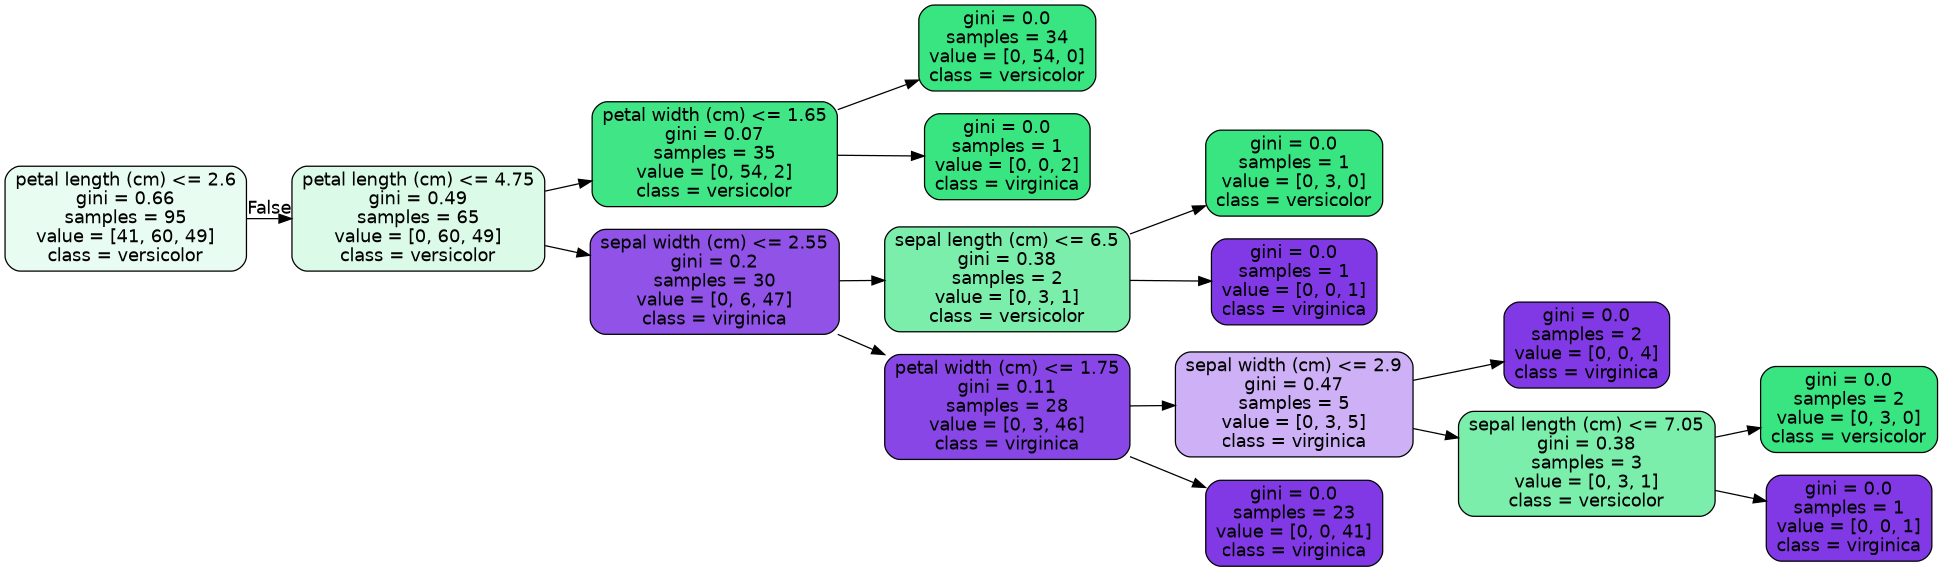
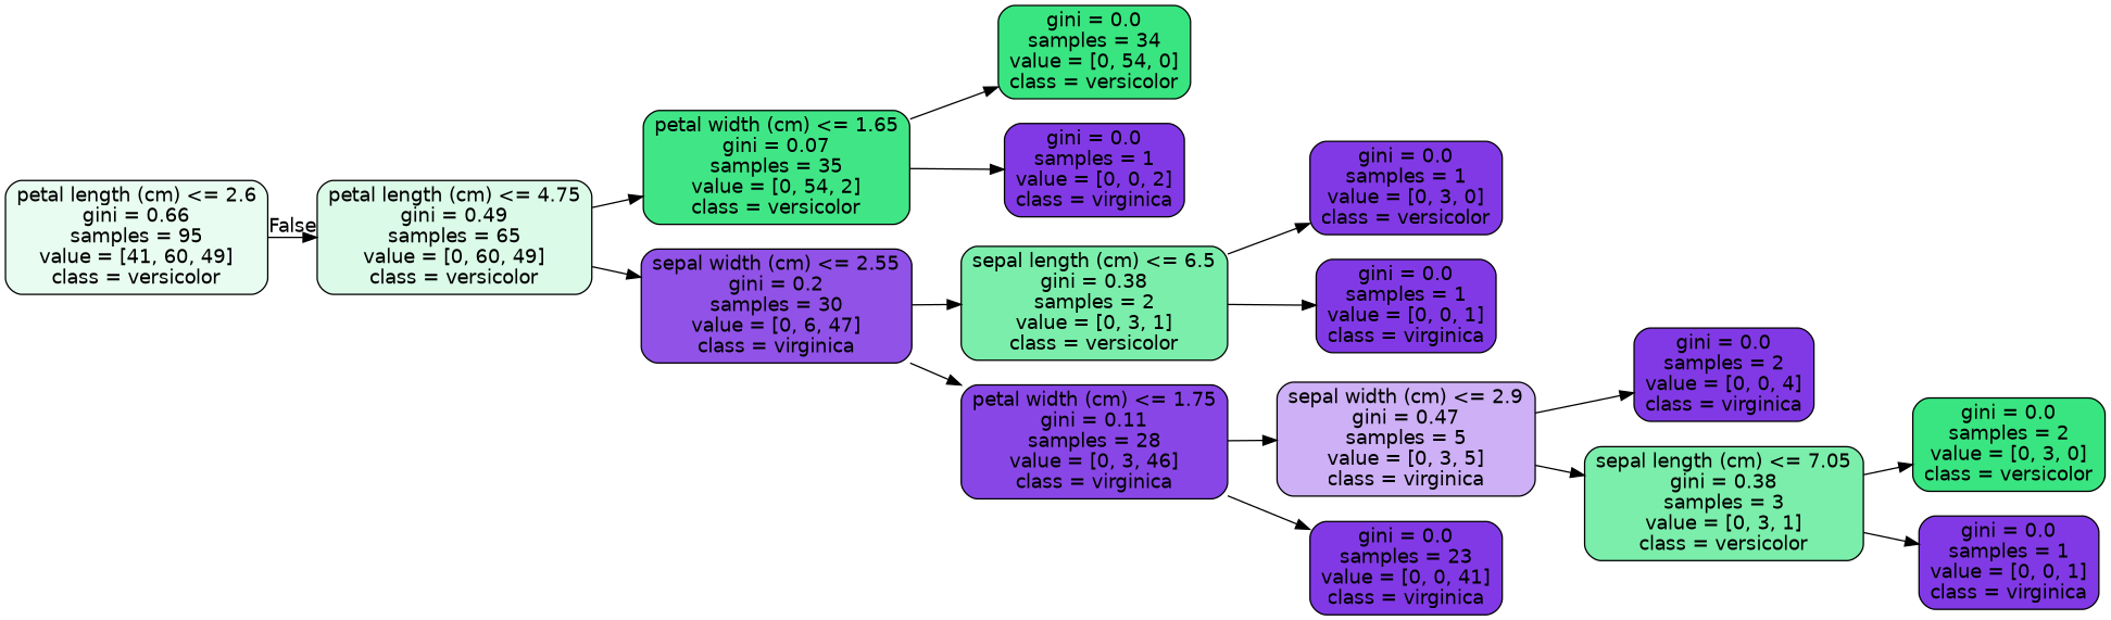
  digraph {
    rankdir=LR
    node [color=black fillcolor="#8139e5" fontname=helvetica shape=box style="filled, rounded"]
    edge [fontname=helvetica]
    n1 [fillcolor="#e9fcf1" label="petal length (cm) <= 2.6\ngini = 0.66\nsamples = 95\nvalue = [41, 60, 49]\nclass = versicolor"]
    n2 [fillcolor="#dbfae8" label="petal length (cm) <= 4.75\ngini = 0.49\nsamples = 65\nvalue = [0, 60, 49]\nclass = versicolor"]
    n3 [fillcolor="#40e686" label="petal width (cm) <= 1.65\ngini = 0.07\nsamples = 35\nvalue = [0, 54, 2]\nclass = versicolor"]
    n4 [fillcolor="#9152e8" label="sepal width (cm) <= 2.55\ngini = 0.2\nsamples = 30\nvalue = [0, 6, 47]\nclass = virginica"]
    n5 [fillcolor="#39e581" label="gini = 0.0\nsamples = 34\nvalue = [0, 54, 0]\nclass = versicolor"]
-   n6 [fillcolor="#39e581" label="gini = 0.0\nsamples = 1\nvalue = [0, 0, 2]\nclass = virginica"]
+   n6 [label="gini = 0.0\nsamples = 1\nvalue = [0, 0, 2]\nclass = virginica"]
    n7 [fillcolor="#7beeab" label="sepal length (cm) <= 6.5\ngini = 0.38\nsamples = 2\nvalue = [0, 3, 1]\nclass = versicolor"]
    n8 [fillcolor="#8946e7" label="petal width (cm) <= 1.75\ngini = 0.11\nsamples = 28\nvalue = [0, 3, 46]\nclass = virginica"]
-   n9 [fillcolor="#39e581" label="gini = 0.0\nsamples = 1\nvalue = [0, 3, 0]\nclass = versicolor"]
+   n9 [label="gini = 0.0\nsamples = 1\nvalue = [0, 3, 0]\nclass = versicolor"]
    n10 [label="gini = 0.0\nsamples = 1\nvalue = [0, 0, 1]\nclass = virginica"]
    n11 [fillcolor="#cdb0f5" label="sepal width (cm) <= 2.9\ngini = 0.47\nsamples = 5\nvalue = [0, 3, 5]\nclass = virginica"]
    n12 [label="gini = 0.0\nsamples = 23\nvalue = [0, 0, 41]\nclass = virginica"]
    n13 [label="gini = 0.0\nsamples = 2\nvalue = [0, 0, 4]\nclass = virginica"]
    n14 [fillcolor="#7beeab" label="sepal length (cm) <= 7.05\ngini = 0.38\nsamples = 3\nvalue = [0, 3, 1]\nclass = versicolor"]
    n15 [fillcolor="#39e581" label="gini = 0.0\nsamples = 2\nvalue = [0, 3, 0]\nclass = versicolor"]
    n16 [label="gini = 0.0\nsamples = 1\nvalue = [0, 0, 1]\nclass = virginica"]
    n1 -> n2 [headlabel=False labelangle=-45 labeldistance=2.5]
    n2 -> n3
    n2 -> n4
    n3 -> n5
    n3 -> n6
    n4 -> n7
    n4 -> n8
    n7 -> n9
    n7 -> n10
    n8 -> n11
    n8 -> n12
    n11 -> n13
    n11 -> n14
    n14 -> n15
    n14 -> n16
  }
